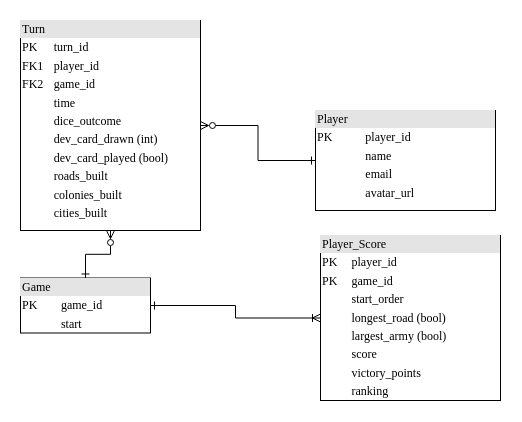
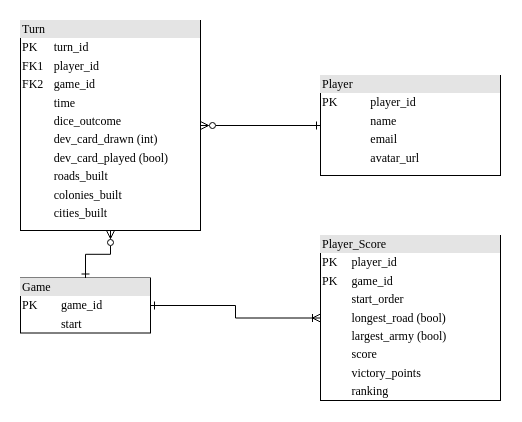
  <mxCell id="0" />
  <mxCell id="1" parent="0" />
  <mxCell id="2" style="edgeStyle=orthogonalEdgeStyle;rounded=0;orthogonalLoop=1;jettySize=auto;html=1;entryX=1;entryY=0.5;entryDx=0;entryDy=0;startArrow=ERone;startFill=0;endArrow=ERzeroToMany;endFill=0;" parent="1" source="3" target="8" edge="1"><mxGeometry relative="1" as="geometry" /></mxCell>
- <mxCell id="3" value="&lt;div style=&quot;box-sizing:border-box;width:100%;background:#e4e4e4;padding:2px;&quot;&gt;Player&lt;/div&gt;&lt;table style=&quot;width:100%;font-size:1em;&quot; cellpadding=&quot;2&quot; cellspacing=&quot;0&quot;&gt;&lt;tbody&gt;&lt;tr&gt;&lt;td&gt;PK&lt;/td&gt;&lt;td&gt;player_id&lt;/td&gt;&lt;/tr&gt;&lt;tr&gt;&lt;td&gt;&lt;br&gt;&lt;/td&gt;&lt;td&gt;name&lt;br&gt;&lt;/td&gt;&lt;/tr&gt;&lt;tr&gt;&lt;td&gt;&lt;br&gt;&lt;/td&gt;&lt;td&gt;email&lt;/td&gt;&lt;/tr&gt;&lt;tr&gt;&lt;td&gt;&lt;br&gt;&lt;/td&gt;&lt;td&gt;avatar_url&lt;/td&gt;&lt;/tr&gt;&lt;tr&gt;&lt;td&gt;&lt;br&gt;&lt;/td&gt;&lt;td&gt;&lt;br&gt;&lt;/td&gt;&lt;/tr&gt;&lt;tr&gt;&lt;td&gt;&lt;br&gt;&lt;/td&gt;&lt;td&gt;&lt;br&gt;&lt;/td&gt;&lt;/tr&gt;&lt;/tbody&gt;&lt;/table&gt;" style="verticalAlign=top;align=left;overflow=fill;html=1;rounded=0;shadow=0;comic=0;labelBackgroundColor=none;strokeWidth=1;fontFamily=Verdana;fontSize=12" parent="1" vertex="1"><mxGeometry x="315" y="110" width="180" height="100" as="geometry" /></mxCell>
+ <mxCell id="3" value="&lt;div style=&quot;box-sizing:border-box;width:100%;background:#e4e4e4;padding:2px;&quot;&gt;Player&lt;/div&gt;&lt;table style=&quot;width:100%;font-size:1em;&quot; cellpadding=&quot;2&quot; cellspacing=&quot;0&quot;&gt;&lt;tbody&gt;&lt;tr&gt;&lt;td&gt;PK&lt;/td&gt;&lt;td&gt;player_id&lt;/td&gt;&lt;/tr&gt;&lt;tr&gt;&lt;td&gt;&lt;br&gt;&lt;/td&gt;&lt;td&gt;name&lt;br&gt;&lt;/td&gt;&lt;/tr&gt;&lt;tr&gt;&lt;td&gt;&lt;br&gt;&lt;/td&gt;&lt;td&gt;email&lt;/td&gt;&lt;/tr&gt;&lt;tr&gt;&lt;td&gt;&lt;br&gt;&lt;/td&gt;&lt;td&gt;avatar_url&lt;/td&gt;&lt;/tr&gt;&lt;tr&gt;&lt;td&gt;&lt;br&gt;&lt;/td&gt;&lt;td&gt;&lt;br&gt;&lt;/td&gt;&lt;/tr&gt;&lt;tr&gt;&lt;td&gt;&lt;br&gt;&lt;/td&gt;&lt;td&gt;&lt;br&gt;&lt;/td&gt;&lt;/tr&gt;&lt;/tbody&gt;&lt;/table&gt;" style="verticalAlign=top;align=left;overflow=fill;html=1;rounded=0;shadow=0;comic=0;labelBackgroundColor=none;strokeWidth=1;fontFamily=Verdana;fontSize=12" parent="1" vertex="1"><mxGeometry x="320" y="75" width="180" height="100" as="geometry" /></mxCell>
  <mxCell id="4" style="edgeStyle=orthogonalEdgeStyle;rounded=0;orthogonalLoop=1;jettySize=auto;html=1;entryX=0;entryY=0.5;entryDx=0;entryDy=0;startArrow=ERone;startFill=0;endArrow=ERoneToMany;endFill=0;exitX=1;exitY=0.5;exitDx=0;exitDy=0;" parent="1" source="6" target="7" edge="1"><mxGeometry relative="1" as="geometry" /></mxCell>
  <mxCell id="5" value="" style="edgeStyle=orthogonalEdgeStyle;rounded=0;orthogonalLoop=1;jettySize=auto;html=1;startArrow=ERone;startFill=0;endArrow=ERzeroToMany;endFill=0;" parent="1" source="6" target="8" edge="1"><mxGeometry relative="1" as="geometry" /></mxCell>
  <mxCell id="6" value="&lt;div style=&quot;box-sizing:border-box;width:100%;background:#e4e4e4;padding:2px;&quot;&gt;Game&lt;/div&gt;&lt;table style=&quot;width:100%;font-size:1em;&quot; cellpadding=&quot;2&quot; cellspacing=&quot;0&quot;&gt;&lt;tbody&gt;&lt;tr&gt;&lt;td&gt;PK&lt;/td&gt;&lt;td&gt;game_id&lt;/td&gt;&lt;/tr&gt;&lt;tr&gt;&lt;td&gt;&lt;br&gt;&lt;/td&gt;&lt;td&gt;start&lt;/td&gt;&lt;/tr&gt;&lt;tr&gt;&lt;td&gt;&lt;br&gt;&lt;/td&gt;&lt;td&gt;end&lt;/td&gt;&lt;/tr&gt;&lt;tr&gt;&lt;td&gt;&lt;br&gt;&lt;/td&gt;&lt;td&gt;&lt;br&gt;&lt;/td&gt;&lt;/tr&gt;&lt;/tbody&gt;&lt;/table&gt;" style="verticalAlign=top;align=left;overflow=fill;html=1;rounded=0;shadow=0;comic=0;labelBackgroundColor=none;strokeWidth=1;fontFamily=Verdana;fontSize=12" parent="1" vertex="1"><mxGeometry x="20" y="277.5" width="130" height="55" as="geometry" /></mxCell>
  <mxCell id="7" value="&lt;div style=&quot;box-sizing:border-box;width:100%;background:#e4e4e4;padding:2px;&quot;&gt;Player_Score&lt;/div&gt;&lt;table style=&quot;width:100%;font-size:1em;&quot; cellpadding=&quot;2&quot; cellspacing=&quot;0&quot;&gt;&lt;tbody&gt;&lt;tr&gt;&lt;td&gt;PK&lt;/td&gt;&lt;td&gt;player_id&lt;/td&gt;&lt;/tr&gt;&lt;tr&gt;&lt;td&gt;PK&lt;/td&gt;&lt;td&gt;game_id&lt;br&gt;&lt;/td&gt;&lt;/tr&gt;&lt;tr&gt;&lt;td&gt;&lt;br&gt;&lt;/td&gt;&lt;td&gt;start_order&lt;/td&gt;&lt;/tr&gt;&lt;tr&gt;&lt;td&gt;&lt;br&gt;&lt;/td&gt;&lt;td&gt;longest_road (bool)&lt;/td&gt;&lt;/tr&gt;&lt;tr&gt;&lt;td&gt;&lt;br&gt;&lt;/td&gt;&lt;td&gt;largest_army (bool)&lt;/td&gt;&lt;/tr&gt;&lt;tr&gt;&lt;td&gt;&lt;br&gt;&lt;/td&gt;&lt;td&gt;score&lt;br&gt;&lt;/td&gt;&lt;/tr&gt;&lt;tr&gt;&lt;td&gt;&lt;br&gt;&lt;/td&gt;&lt;td&gt;victory_points&lt;/td&gt;&lt;/tr&gt;&lt;tr&gt;&lt;td&gt;&lt;br&gt;&lt;/td&gt;&lt;td&gt;ranking&lt;/td&gt;&lt;/tr&gt;&lt;tr&gt;&lt;td&gt;&lt;br&gt;&lt;/td&gt;&lt;td&gt;&lt;br&gt;&lt;/td&gt;&lt;/tr&gt;&lt;tr&gt;&lt;td&gt;&lt;br&gt;&lt;/td&gt;&lt;td&gt;&lt;br&gt;&lt;/td&gt;&lt;/tr&gt;&lt;/tbody&gt;&lt;/table&gt;" style="verticalAlign=top;align=left;overflow=fill;html=1;rounded=0;shadow=0;comic=0;labelBackgroundColor=none;strokeWidth=1;fontFamily=Verdana;fontSize=12" parent="1" vertex="1"><mxGeometry x="320" y="235" width="180" height="165" as="geometry" /></mxCell>
  <mxCell id="8" value="&lt;div style=&quot;box-sizing:border-box;width:100%;background:#e4e4e4;padding:2px;&quot;&gt;Turn&lt;/div&gt;&lt;table style=&quot;width:100%;font-size:1em;&quot; cellpadding=&quot;2&quot; cellspacing=&quot;0&quot;&gt;&lt;tbody&gt;&lt;tr&gt;&lt;td&gt;PK&lt;/td&gt;&lt;td&gt;turn_id&lt;/td&gt;&lt;/tr&gt;&lt;tr&gt;&lt;td&gt;FK1&lt;/td&gt;&lt;td&gt;player_id&lt;/td&gt;&lt;/tr&gt;&lt;tr&gt;&lt;td&gt;FK2&lt;/td&gt;&lt;td&gt;game_id&lt;/td&gt;&lt;/tr&gt;&lt;tr&gt;&lt;td&gt;&lt;/td&gt;&lt;td&gt;time&lt;/td&gt;&lt;/tr&gt;&lt;tr&gt;&lt;td&gt;&lt;br&gt;&lt;/td&gt;&lt;td&gt;dice_outcome&lt;/td&gt;&lt;/tr&gt;&lt;tr&gt;&lt;td&gt;&lt;br&gt;&lt;/td&gt;&lt;td&gt;dev_card_drawn (int)&lt;/td&gt;&lt;/tr&gt;&lt;tr&gt;&lt;td&gt;&lt;br&gt;&lt;/td&gt;&lt;td&gt;dev_card_played (bool)&lt;/td&gt;&lt;/tr&gt;&lt;tr&gt;&lt;td&gt;&lt;br&gt;&lt;/td&gt;&lt;td&gt;roads_built&lt;/td&gt;&lt;/tr&gt;&lt;tr&gt;&lt;td&gt;&lt;br&gt;&lt;/td&gt;&lt;td&gt;colonies_built&lt;/td&gt;&lt;/tr&gt;&lt;tr&gt;&lt;td&gt;&lt;br&gt;&lt;/td&gt;&lt;td&gt;cities_built&lt;/td&gt;&lt;/tr&gt;&lt;/tbody&gt;&lt;/table&gt;" style="verticalAlign=top;align=left;overflow=fill;html=1;rounded=0;shadow=0;comic=0;labelBackgroundColor=none;strokeWidth=1;fontFamily=Verdana;fontSize=12" parent="1" vertex="1"><mxGeometry x="20" y="20" width="180" height="210" as="geometry" /></mxCell>
